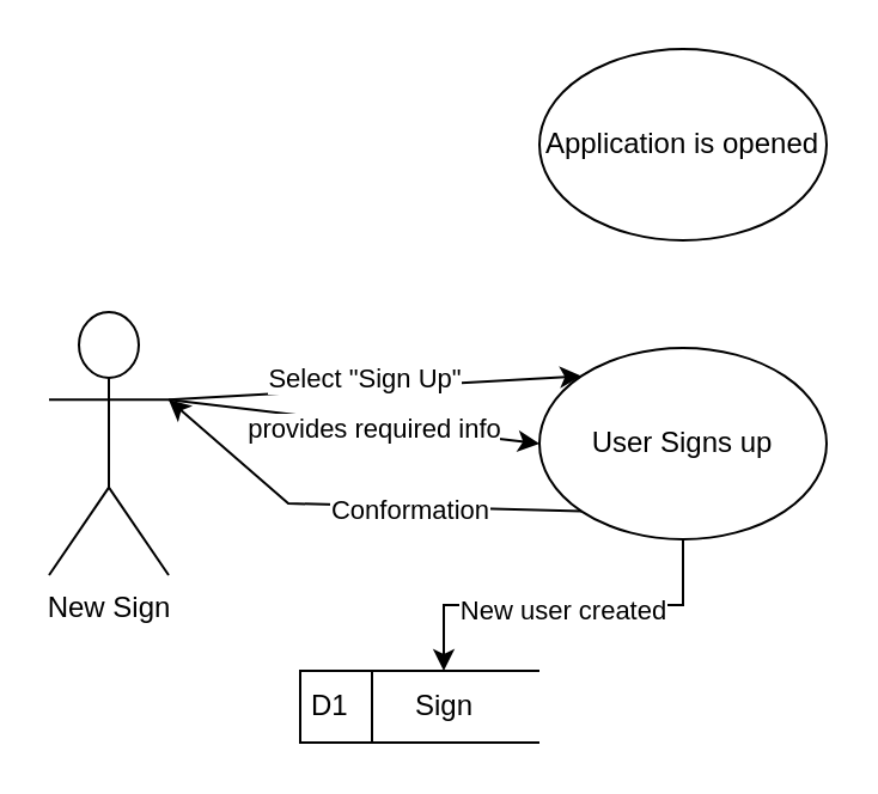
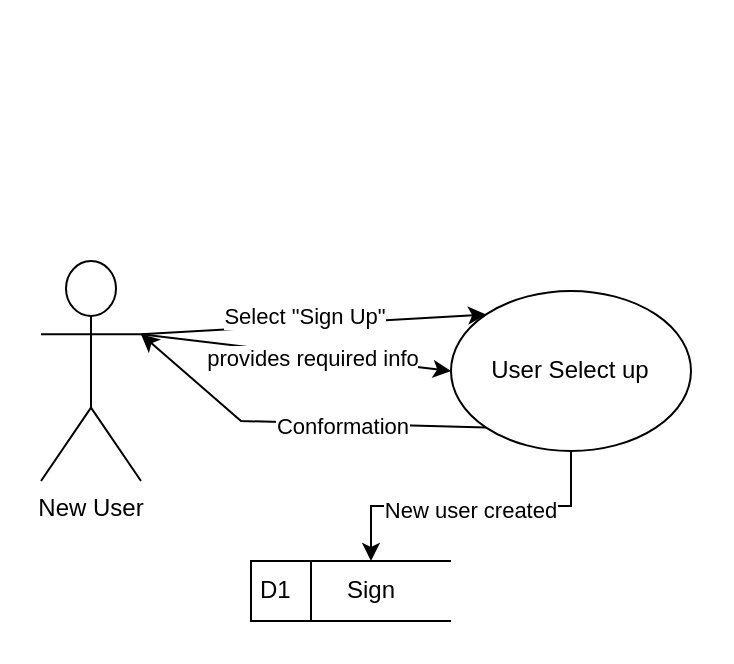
  <mxCell id="0" />
  <mxCell id="1" parent="0" />
  <mxCell id="2" style="rounded=0;orthogonalLoop=1;jettySize=auto;html=1;exitX=1;exitY=0.333;exitDx=0;exitDy=0;exitPerimeter=0;entryX=0;entryY=0;entryDx=0;entryDy=0;" edge="1" parent="1" source="6" target="10"><mxGeometry relative="1" as="geometry" /></mxCell>
  <mxCell id="3" value="Select &quot;Sign Up&quot;" style="edgeLabel;html=1;align=center;verticalAlign=middle;resizable=0;points=[];" vertex="1" connectable="0" parent="2"><mxGeometry x="-0.048" y="4" relative="1" as="geometry"><mxPoint as="offset" /></mxGeometry></mxCell>
  <mxCell id="4" style="rounded=0;orthogonalLoop=1;jettySize=auto;html=1;exitX=1;exitY=0.333;exitDx=0;exitDy=0;exitPerimeter=0;entryX=0;entryY=0.5;entryDx=0;entryDy=0;" edge="1" parent="1" source="6" target="10"><mxGeometry relative="1" as="geometry" /></mxCell>
  <mxCell id="5" value="provides required info" style="edgeLabel;html=1;align=center;verticalAlign=middle;resizable=0;points=[];" vertex="1" connectable="0" parent="4"><mxGeometry x="0.098" y="-2" relative="1" as="geometry"><mxPoint as="offset" /></mxGeometry></mxCell>
- <mxCell id="6" value="New Sign" style="shape=umlActor;verticalLabelPosition=bottom;verticalAlign=top;html=1;outlineConnect=0;movable=1;resizable=1;rotatable=1;deletable=1;editable=1;locked=0;connectable=1;" vertex="1" parent="1"><mxGeometry x="20" y="130" width="50" height="110" as="geometry" /></mxCell>
- <mxCell id="7" value="Application is opened" style="ellipse;whiteSpace=wrap;html=1;" vertex="1" parent="1"><mxGeometry x="225" y="20" width="120" height="80" as="geometry" /></mxCell>
+ <mxCell id="6" value="New User" style="shape=umlActor;verticalLabelPosition=bottom;verticalAlign=top;html=1;outlineConnect=0;movable=1;resizable=1;rotatable=1;deletable=1;editable=1;locked=0;connectable=1;" vertex="1" parent="1"><mxGeometry x="20" y="130" width="50" height="110" as="geometry" /></mxCell>
  <mxCell id="8" style="edgeStyle=orthogonalEdgeStyle;rounded=0;orthogonalLoop=1;jettySize=auto;html=1;exitX=0.5;exitY=1;exitDx=0;exitDy=0;" edge="1" parent="1" source="10" target="14"><mxGeometry relative="1" as="geometry" /></mxCell>
  <mxCell id="9" value="New user created" style="edgeLabel;html=1;align=center;verticalAlign=middle;resizable=0;points=[];" vertex="1" connectable="0" parent="8"><mxGeometry x="0.004" y="2" relative="1" as="geometry"><mxPoint as="offset" /></mxGeometry></mxCell>
- <mxCell id="10" value="User Signs up" style="ellipse;whiteSpace=wrap;html=1;" vertex="1" parent="1"><mxGeometry x="225" y="145" width="120" height="80" as="geometry" /></mxCell>
+ <mxCell id="10" value="User Select up" style="ellipse;whiteSpace=wrap;html=1;" vertex="1" parent="1"><mxGeometry x="225" y="145" width="120" height="80" as="geometry" /></mxCell>
  <mxCell id="11" style="rounded=0;orthogonalLoop=1;jettySize=auto;html=1;exitX=0;exitY=1;exitDx=0;exitDy=0;entryX=1;entryY=0.333;entryDx=0;entryDy=0;entryPerimeter=0;" edge="1" parent="1" source="10" target="6"><mxGeometry relative="1" as="geometry"><Array as="points"><mxPoint x="120" y="210" /></Array></mxGeometry></mxCell>
  <mxCell id="12" value="Conformation" style="edgeLabel;html=1;align=center;verticalAlign=middle;resizable=0;points=[];" vertex="1" connectable="0" parent="11"><mxGeometry x="-0.342" y="1" relative="1" as="geometry"><mxPoint x="-10" as="offset" /></mxGeometry></mxCell>
  <mxCell id="13" value="D1" style="html=1;dashed=0;whiteSpace=wrap;shape=mxgraph.dfd.dataStoreID;align=left;spacingLeft=3;points=[[0,0],[0.5,0],[1,0],[0,0.5],[1,0.5],[0,1],[0.5,1],[1,1]];" vertex="1" parent="1"><mxGeometry x="125" y="280" width="100" height="30" as="geometry" /></mxCell>
  <mxCell id="14" value="Sign" style="text;html=1;align=center;verticalAlign=middle;resizable=0;points=[];autosize=1;strokeColor=none;fillColor=none;" vertex="1" parent="1"><mxGeometry x="160" y="280" width="50" height="30" as="geometry" /></mxCell>
